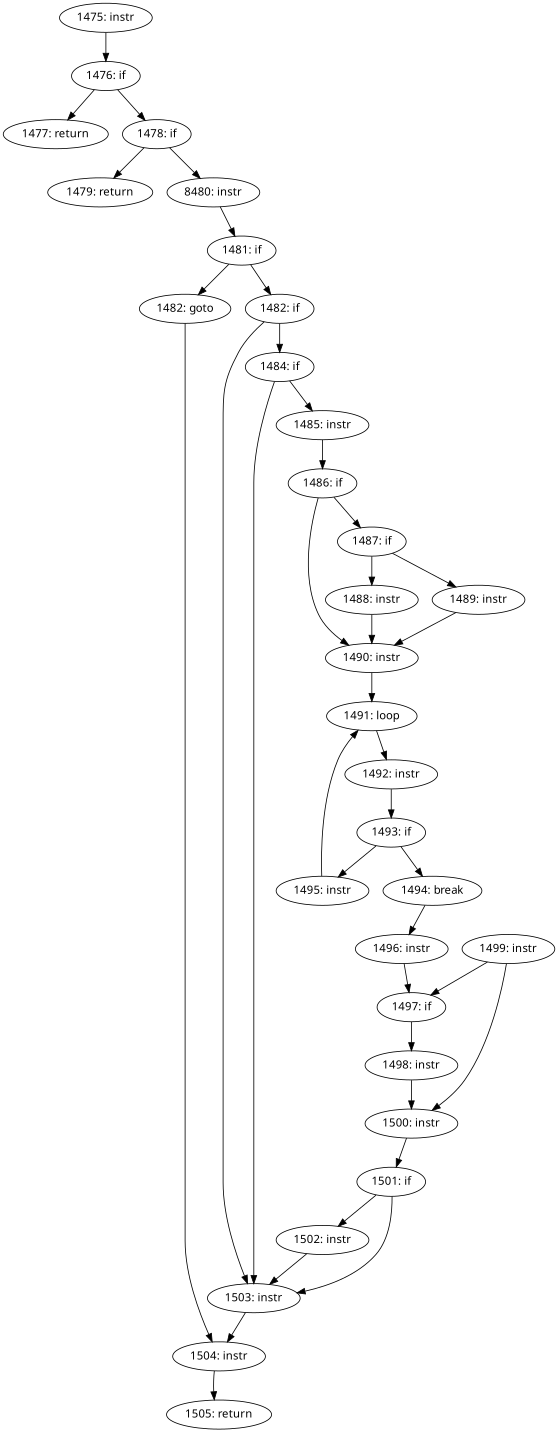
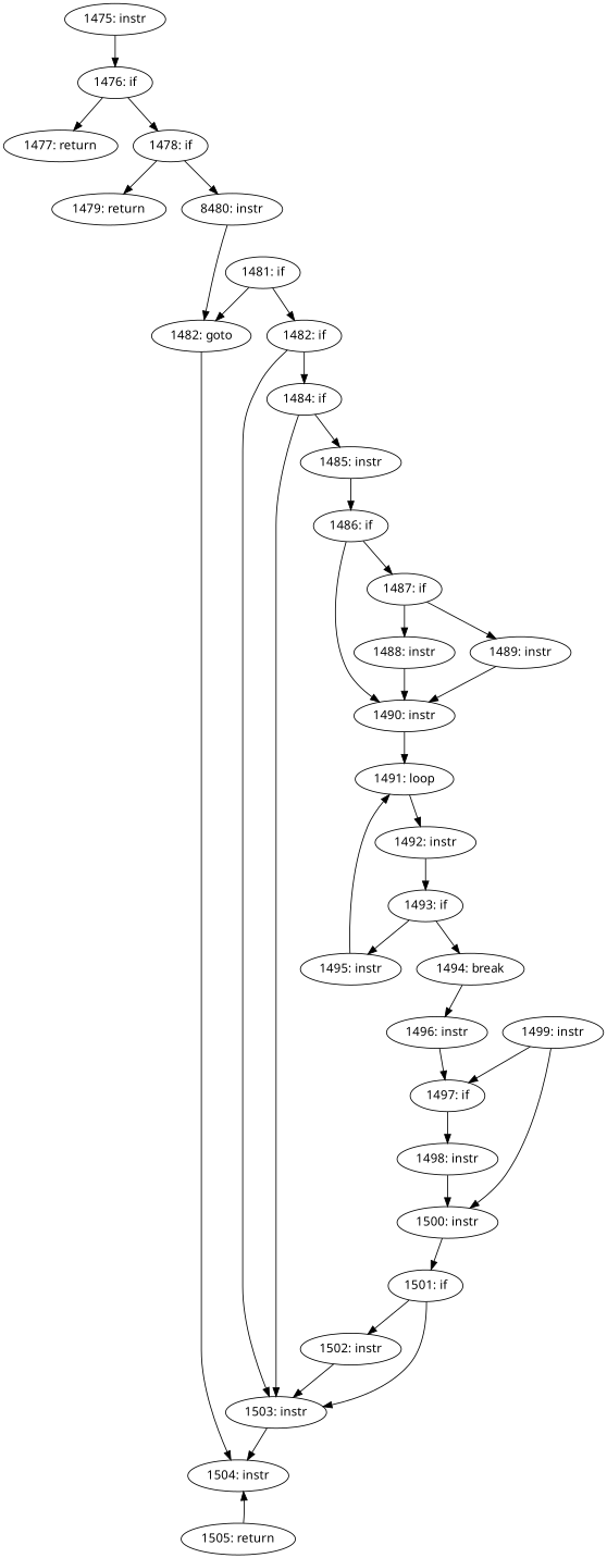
  digraph {
    fontname="Noto Sans"
    node [fontname="Noto Sans"]
    edge [fontname="Noto Sans"]
    n1 [label="1475: instr"]
    n2 [label="1476: if"]
    n3 [label="1477: return"]
    n4 [label="1478: if"]
    n5 [label="1479: return"]
    n6 [label="8480: instr"]
    n7 [label="1481: if"]
    n8 [label="1482: goto"]
    n9 [label="1482: if"]
    n10 [label="1504: instr"]
    n11 [label="1484: if"]
    n12 [label="1503: instr"]
    n13 [label="1505: return"]
    n14 [label="1485: instr"]
    n15 [label="1486: if"]
    n16 [label="1487: if"]
    n17 [label="1490: instr"]
    n18 [label="1488: instr"]
    n19 [label="1489: instr"]
    n20 [label="1491: loop"]
    n21 [label="1492: instr"]
    n22 [label="1493: if"]
    n23 [label="1495: instr"]
    n24 [label="1494: break"]
    n25 [label="1496: instr"]
    n26 [label="1497: if"]
    n27 [label="1498: instr"]
    n28 [label="1500: instr"]
    n29 [label="1499: instr"]
    n30 [label="1501: if"]
    n31 [label="1502: instr"]
    n1 -> n2
    n2 -> n3
    n2 -> n4
    n4 -> n5
    n4 -> n6
-   n6 -> n7
+   n6 -> n8
    n7 -> n8
    n7 -> n9
    n8 -> n10
    n9 -> n11
    n9 -> n12
-   n10 -> n13
+   n13 -> n10
    n11 -> n12
    n11 -> n14
    n12 -> n10
    n14 -> n15
    n15 -> n16
    n15 -> n17
    n16 -> n18
    n16 -> n19
    n17 -> n20
    n18 -> n17
    n19 -> n17
    n20 -> n21
    n21 -> n22
    n22 -> n23
    n22 -> n24
    n23 -> n20
    n24 -> n25
    n25 -> n26
    n26 -> n27
    n27 -> n28
    n28 -> n30
    n29 -> n26
    n29 -> n28
    n30 -> n12
    n30 -> n31
    n31 -> n12
  }
